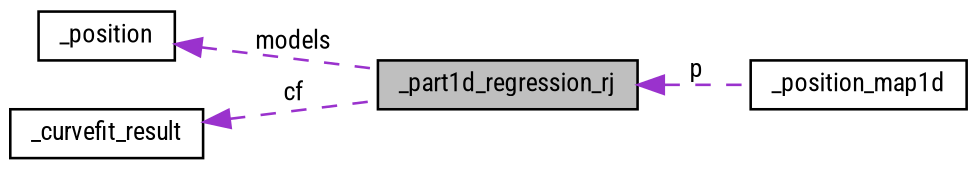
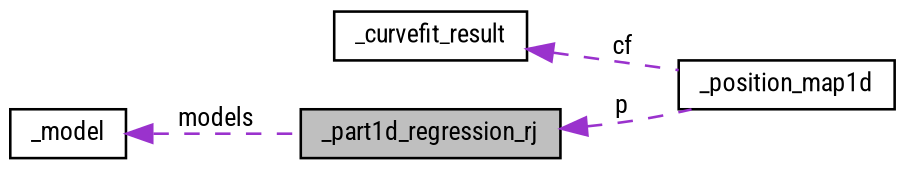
  digraph {
    fontname="Roboto Condensed"
    rankdir=LR
    node [color=black fillcolor=white fontname="Roboto Condensed" fontsize=10 shape=record style=filled]
    edge [color=darkorchid3 dir=back fontname="Roboto Condensed" fontsize=10 labelfontname="FreeSans.ttf" labelfontsize=10 style=dashed]
    n1 [fillcolor=grey75 fontcolor=black height=0.2 label=_part1d_regression_rj width=0.4]
    n2 [height=0.2 label=_position_map1d width=0.4]
-   n3 [height=0.2 label=_position width=0.4]
+   n3 [height=0.2 label=_model width=0.4]
    n4 [height=0.2 label=_curvefit_result width=0.4]
    n1 -> n2 [label=" p"]
    n3 -> n1 [label=" models"]
-   n4 -> n1 [label=" cf"]
+   n4 -> n2 [label=" cf"]
  }
